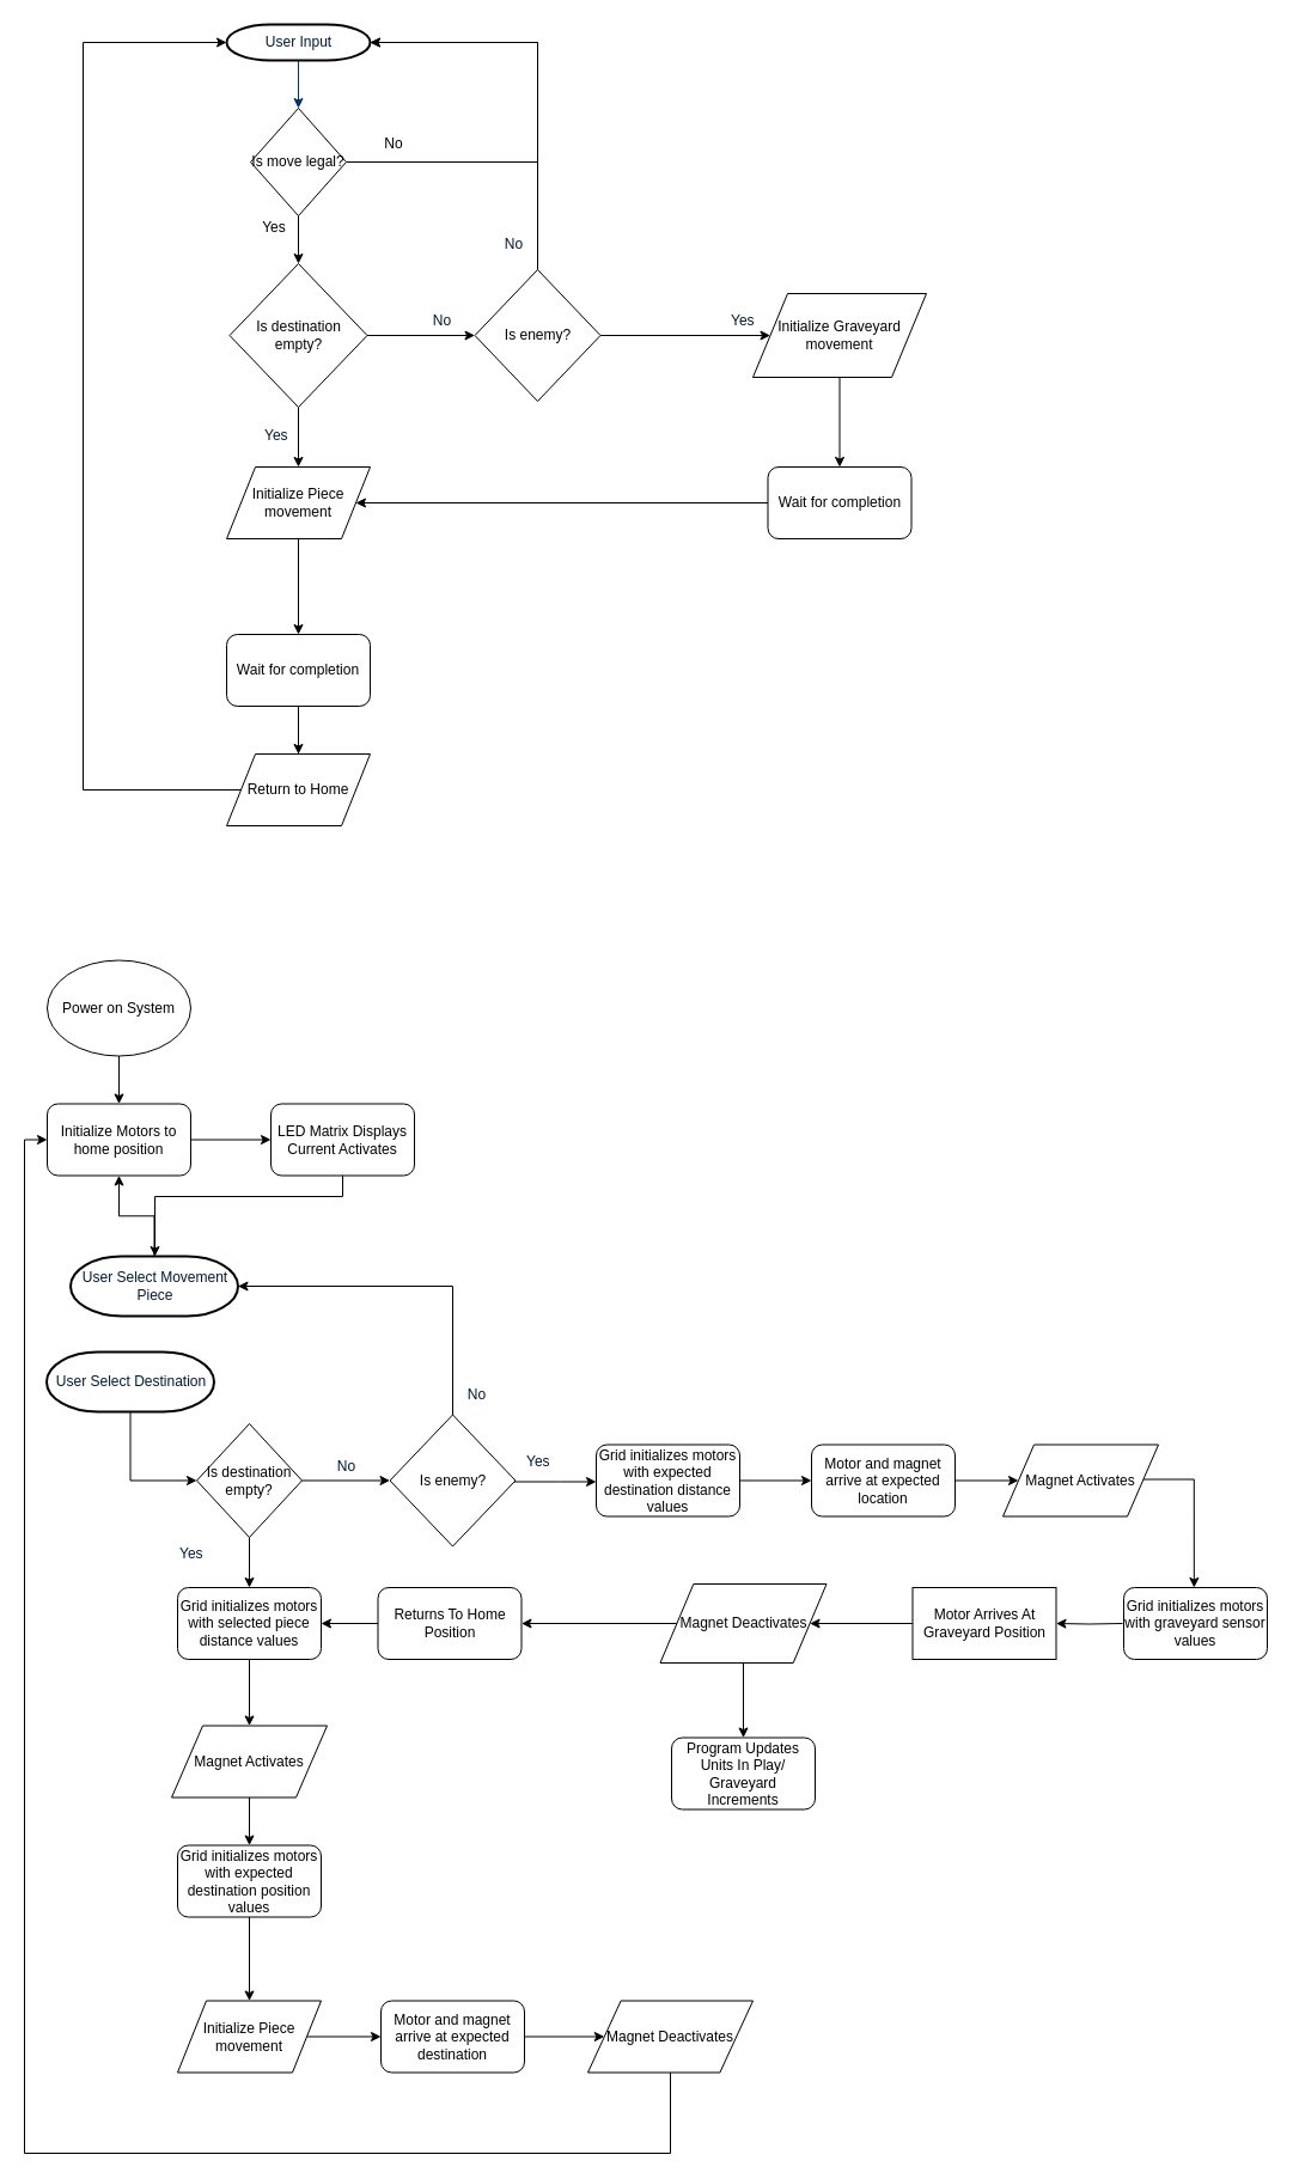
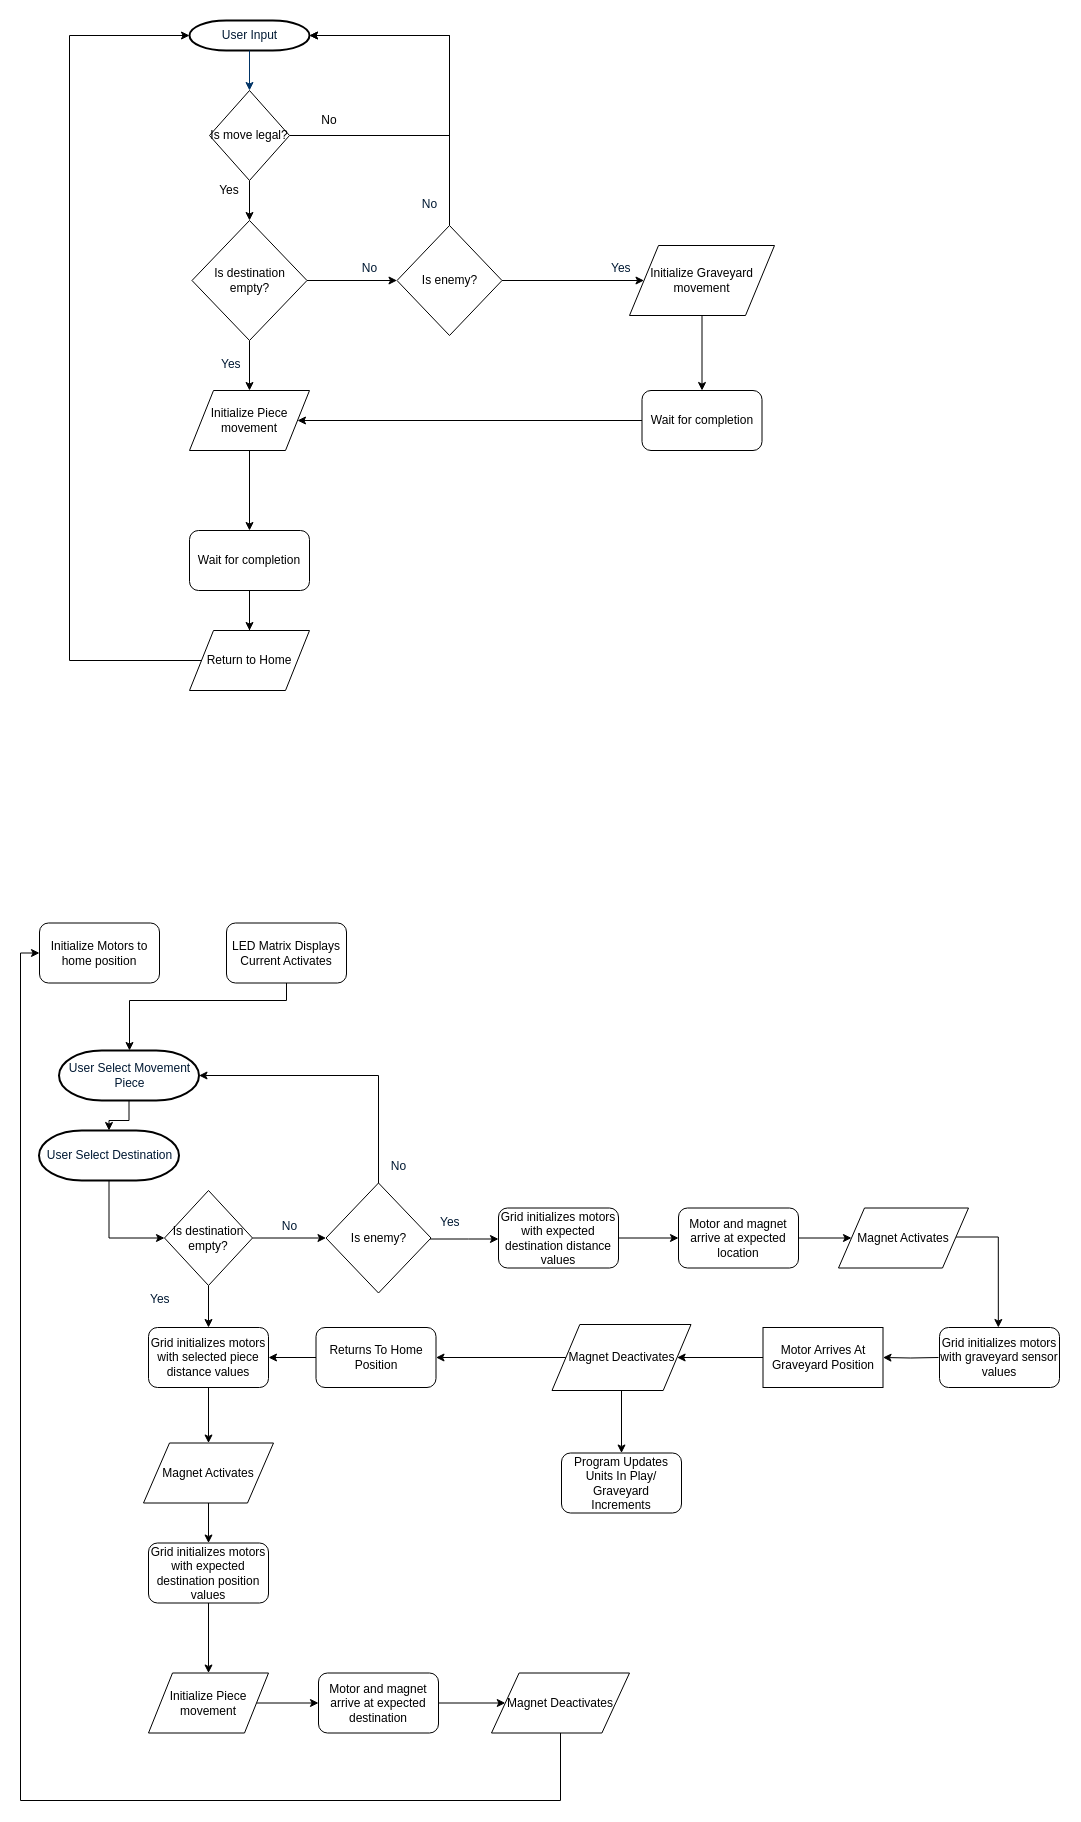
  <mxCell id="0" />
  <mxCell id="1" parent="0" />
  <mxCell id="2" value="User Input" style="shape=mxgraph.flowchart.terminator;fillColor=#FFFFFF;strokeColor=#000000;strokeWidth=2;gradientColor=none;gradientDirection=north;fontColor=#001933;fontStyle=0;html=1;" parent="1" vertex="1"><mxGeometry x="189" y="20" width="120" height="30" as="geometry" /></mxCell>
  <mxCell id="3" style="fontColor=#001933;fontStyle=1;strokeColor=#003366;strokeWidth=1;html=1;" parent="1" source="2" edge="1"><mxGeometry relative="1" as="geometry"><mxPoint x="249" y="90" as="targetPoint" /></mxGeometry></mxCell>
  <mxCell id="4" value="No" style="text;fontColor=#001933;fontStyle=0;html=1;strokeColor=none;gradientColor=none;fillColor=none;strokeWidth=2;align=center;" parent="1" vertex="1"><mxGeometry x="409" y="190" width="40" height="26" as="geometry" /></mxCell>
  <mxCell id="5" value="Yes" style="text;fontColor=#001933;fontStyle=0;html=1;strokeColor=none;gradientColor=none;fillColor=none;strokeWidth=2;" parent="1" vertex="1"><mxGeometry x="609" y="254" width="40" height="26" as="geometry" /></mxCell>
  <mxCell id="6" value="" style="edgeStyle=orthogonalEdgeStyle;rounded=0;orthogonalLoop=1;jettySize=auto;html=1;entryX=1;entryY=0.5;entryDx=0;entryDy=0;entryPerimeter=0;" parent="1" source="8" target="2" edge="1"><mxGeometry relative="1" as="geometry"><mxPoint x="379" y="40" as="targetPoint" /><Array as="points"><mxPoint x="449" y="135" /><mxPoint x="449" y="35" /></Array></mxGeometry></mxCell>
  <mxCell id="7" value="" style="edgeStyle=orthogonalEdgeStyle;rounded=0;orthogonalLoop=1;jettySize=auto;html=1;" parent="1" source="8" target="13" edge="1"><mxGeometry relative="1" as="geometry" /></mxCell>
  <mxCell id="8" value="Is move legal?" style="rhombus;whiteSpace=wrap;html=1;" parent="1" vertex="1"><mxGeometry x="209" y="90" width="80" height="90" as="geometry" /></mxCell>
  <mxCell id="9" value="No" style="text;html=1;strokeColor=none;fillColor=none;align=center;verticalAlign=middle;whiteSpace=wrap;rounded=0;" parent="1" vertex="1"><mxGeometry x="309" y="110" width="40" height="20" as="geometry" /></mxCell>
  <mxCell id="10" value="Yes" style="text;html=1;strokeColor=none;fillColor=none;align=center;verticalAlign=middle;whiteSpace=wrap;rounded=0;" parent="1" vertex="1"><mxGeometry x="209" y="180" width="40" height="20" as="geometry" /></mxCell>
  <mxCell id="11" value="" style="edgeStyle=orthogonalEdgeStyle;rounded=0;orthogonalLoop=1;jettySize=auto;html=1;" parent="1" source="13" target="15" edge="1"><mxGeometry relative="1" as="geometry" /></mxCell>
  <mxCell id="12" value="" style="edgeStyle=orthogonalEdgeStyle;rounded=0;orthogonalLoop=1;jettySize=auto;html=1;entryX=0;entryY=0.5;entryDx=0;entryDy=0;" parent="1" source="13" target="19" edge="1"><mxGeometry relative="1" as="geometry"><mxPoint x="386.5" y="280" as="targetPoint" /></mxGeometry></mxCell>
  <mxCell id="13" value="&lt;font style=&quot;font-size: 12px&quot;&gt;Is destination empty?&lt;/font&gt;" style="rhombus;whiteSpace=wrap;html=1;" parent="1" vertex="1"><mxGeometry x="191.5" y="220" width="115" height="120" as="geometry" /></mxCell>
  <mxCell id="14" value="" style="edgeStyle=orthogonalEdgeStyle;rounded=0;orthogonalLoop=1;jettySize=auto;html=1;" parent="1" source="15" target="27" edge="1"><mxGeometry relative="1" as="geometry" /></mxCell>
  <mxCell id="15" value="Initialize Piece movement" style="shape=parallelogram;perimeter=parallelogramPerimeter;whiteSpace=wrap;html=1;" parent="1" vertex="1"><mxGeometry x="189" y="390" width="120" height="60" as="geometry" /></mxCell>
  <mxCell id="16" value="" style="edgeStyle=orthogonalEdgeStyle;rounded=0;orthogonalLoop=1;jettySize=auto;html=1;" parent="1" source="17" target="24" edge="1"><mxGeometry relative="1" as="geometry" /></mxCell>
  <mxCell id="17" value="Initialize Graveyard movement" style="shape=parallelogram;perimeter=parallelogramPerimeter;whiteSpace=wrap;html=1;" parent="1" vertex="1"><mxGeometry x="629" y="245" width="145" height="70" as="geometry" /></mxCell>
  <mxCell id="18" value="" style="edgeStyle=orthogonalEdgeStyle;rounded=0;orthogonalLoop=1;jettySize=auto;html=1;entryX=0;entryY=0.5;entryDx=0;entryDy=0;" parent="1" source="19" target="17" edge="1"><mxGeometry relative="1" as="geometry"><mxPoint x="581.5" y="280" as="targetPoint" /></mxGeometry></mxCell>
  <mxCell id="19" value="Is enemy?" style="rhombus;whiteSpace=wrap;html=1;" parent="1" vertex="1"><mxGeometry x="396.5" y="225" width="105" height="110" as="geometry" /></mxCell>
  <mxCell id="20" value="No" style="text;fontColor=#001933;fontStyle=0;html=1;strokeColor=none;gradientColor=none;fillColor=none;strokeWidth=2;align=center;" parent="1" vertex="1"><mxGeometry x="349" y="254" width="40" height="26" as="geometry" /></mxCell>
  <mxCell id="21" value="" style="edgeStyle=orthogonalEdgeStyle;rounded=0;orthogonalLoop=1;jettySize=auto;html=1;exitX=0.5;exitY=0;exitDx=0;exitDy=0;" parent="1" source="19" target="2" edge="1"><mxGeometry relative="1" as="geometry"><mxPoint x="449" y="30" as="sourcePoint" /><Array as="points"><mxPoint x="449" y="35" /></Array></mxGeometry></mxCell>
  <mxCell id="22" value="Yes" style="text;fontColor=#001933;fontStyle=0;html=1;strokeColor=none;gradientColor=none;fillColor=none;strokeWidth=2;" parent="1" vertex="1"><mxGeometry x="219" y="350" width="40" height="26" as="geometry" /></mxCell>
  <mxCell id="23" value="" style="edgeStyle=orthogonalEdgeStyle;rounded=0;orthogonalLoop=1;jettySize=auto;html=1;entryX=1;entryY=0.5;entryDx=0;entryDy=0;" parent="1" source="24" target="15" edge="1"><mxGeometry relative="1" as="geometry"><mxPoint x="561.5" y="420" as="targetPoint" /></mxGeometry></mxCell>
  <mxCell id="24" value="Wait for completion" style="rounded=1;whiteSpace=wrap;html=1;" parent="1" vertex="1"><mxGeometry x="641.5" y="390" width="120" height="60" as="geometry" /></mxCell>
  <mxCell id="25" value="" style="edgeStyle=orthogonalEdgeStyle;rounded=0;orthogonalLoop=1;jettySize=auto;html=1;entryX=0;entryY=0.5;entryDx=0;entryDy=0;entryPerimeter=0;" parent="1" source="27" target="2" edge="1"><mxGeometry relative="1" as="geometry"><mxPoint x="69" y="30" as="targetPoint" /><Array as="points"><mxPoint x="249" y="660" /><mxPoint x="69" y="660" /><mxPoint x="69" y="35" /></Array></mxGeometry></mxCell>
  <mxCell id="26" value="" style="edgeStyle=orthogonalEdgeStyle;rounded=0;orthogonalLoop=1;jettySize=auto;html=1;" parent="1" source="27" target="28" edge="1"><mxGeometry relative="1" as="geometry" /></mxCell>
  <mxCell id="27" value="Wait for completion" style="rounded=1;whiteSpace=wrap;html=1;" parent="1" vertex="1"><mxGeometry x="189" y="530" width="120" height="60" as="geometry" /></mxCell>
  <mxCell id="28" value="Return to Home" style="shape=parallelogram;perimeter=parallelogramPerimeter;whiteSpace=wrap;html=1;" parent="1" vertex="1"><mxGeometry x="189" y="630" width="120" height="60" as="geometry" /></mxCell>
  <mxCell id="29" value="" style="edgeStyle=orthogonalEdgeStyle;rounded=0;orthogonalLoop=1;jettySize=auto;html=1;entryX=0;entryY=0.5;entryDx=0;entryDy=0;entryPerimeter=0;" parent="1" edge="1"><mxGeometry relative="1" as="geometry"><mxPoint x="189" y="1016" as="targetPoint" /><Array as="points"><mxPoint x="249" y="1641" /><mxPoint x="69" y="1641" /><mxPoint x="69" y="1016" /></Array></mxGeometry></mxCell>
- <mxCell id="30" value="" style="edgeStyle=orthogonalEdgeStyle;rounded=0;orthogonalLoop=1;jettySize=auto;html=1;" parent="1" source="31" target="33" edge="1"><mxGeometry relative="1" as="geometry" /></mxCell>
- <mxCell id="31" value="Power on System" style="ellipse;whiteSpace=wrap;html=1;" parent="1" vertex="1"><mxGeometry x="39" y="802.5" width="120" height="80" as="geometry" /></mxCell>
- <mxCell id="32" value="" style="edgeStyle=orthogonalEdgeStyle;rounded=0;orthogonalLoop=1;jettySize=auto;html=1;" edge="1" parent="1" source="33" target="75"><mxGeometry relative="1" as="geometry" /></mxCell>
  <mxCell id="33" value="Initialize Motors to home position" style="rounded=1;whiteSpace=wrap;html=1;" parent="1" vertex="1"><mxGeometry x="39" y="922.5" width="120" height="60" as="geometry" /></mxCell>
- <mxCell id="34" value="" style="edgeStyle=orthogonalEdgeStyle;rounded=0;orthogonalLoop=1;jettySize=auto;html=1;" parent="1" source="35" target="33" edge="1"><mxGeometry relative="1" as="geometry" /></mxCell>
+ <mxCell id="34" value="" style="edgeStyle=orthogonalEdgeStyle;rounded=0;orthogonalLoop=1;jettySize=auto;html=1;" parent="1" source="35" target="37" edge="1"><mxGeometry relative="1" as="geometry" /></mxCell>
  <mxCell id="35" value="User Select Movement &lt;br&gt;Piece" style="shape=mxgraph.flowchart.terminator;fillColor=#FFFFFF;strokeColor=#000000;strokeWidth=2;gradientColor=none;gradientDirection=north;fontColor=#001933;fontStyle=0;html=1;" parent="1" vertex="1"><mxGeometry x="58.5" y="1050" width="140" height="50" as="geometry" /></mxCell>
  <mxCell id="36" value="" style="edgeStyle=orthogonalEdgeStyle;rounded=0;orthogonalLoop=1;jettySize=auto;html=1;entryX=0;entryY=0.5;entryDx=0;entryDy=0;" parent="1" source="37" target="40" edge="1"><mxGeometry relative="1" as="geometry"><mxPoint x="128.5" y="1270" as="targetPoint" /></mxGeometry></mxCell>
  <mxCell id="37" value="User Select Destination" style="shape=mxgraph.flowchart.terminator;fillColor=#FFFFFF;strokeColor=#000000;strokeWidth=2;gradientColor=none;gradientDirection=north;fontColor=#001933;fontStyle=0;html=1;" parent="1" vertex="1"><mxGeometry x="38.5" y="1130" width="140" height="50" as="geometry" /></mxCell>
  <mxCell id="38" value="" style="edgeStyle=orthogonalEdgeStyle;rounded=0;orthogonalLoop=1;jettySize=auto;html=1;entryX=0;entryY=0.5;entryDx=0;entryDy=0;entryPerimeter=0;" parent="1" source="40" target="43" edge="1"><mxGeometry relative="1" as="geometry"><mxPoint x="356" y="1237.5" as="targetPoint" /></mxGeometry></mxCell>
  <mxCell id="39" value="" style="edgeStyle=orthogonalEdgeStyle;rounded=0;orthogonalLoop=1;jettySize=auto;html=1;" parent="1" source="40" target="53" edge="1"><mxGeometry relative="1" as="geometry" /></mxCell>
  <mxCell id="40" value="&lt;font style=&quot;font-size: 12px&quot;&gt;Is destination empty?&lt;/font&gt;" style="rhombus;whiteSpace=wrap;html=1;" parent="1" vertex="1"><mxGeometry x="164" y="1190" width="88" height="95" as="geometry" /></mxCell>
  <mxCell id="41" value="" style="edgeStyle=orthogonalEdgeStyle;rounded=0;orthogonalLoop=1;jettySize=auto;html=1;" parent="1" source="43" target="46" edge="1"><mxGeometry relative="1" as="geometry"><Array as="points"><mxPoint x="468" y="1238.5" /><mxPoint x="468" y="1238.5" /></Array></mxGeometry></mxCell>
  <mxCell id="42" value="" style="edgeStyle=orthogonalEdgeStyle;rounded=0;orthogonalLoop=1;jettySize=auto;html=1;entryX=1;entryY=0.5;entryDx=0;entryDy=0;entryPerimeter=0;" edge="1" parent="1" source="43" target="35"><mxGeometry relative="1" as="geometry"><mxPoint x="378" y="1102.5" as="targetPoint" /><Array as="points"><mxPoint x="378" y="1075" /></Array></mxGeometry></mxCell>
  <mxCell id="43" value="Is enemy?" style="rhombus;whiteSpace=wrap;html=1;" parent="1" vertex="1"><mxGeometry x="325.5" y="1182.5" width="105" height="110" as="geometry" /></mxCell>
  <mxCell id="44" value="No" style="text;fontColor=#001933;fontStyle=0;html=1;strokeColor=none;gradientColor=none;fillColor=none;strokeWidth=2;align=center;" parent="1" vertex="1"><mxGeometry x="269" y="1211.5" width="40" height="26" as="geometry" /></mxCell>
  <mxCell id="45" value="" style="edgeStyle=orthogonalEdgeStyle;rounded=0;orthogonalLoop=1;jettySize=auto;html=1;" parent="1" source="46" target="61" edge="1"><mxGeometry relative="1" as="geometry" /></mxCell>
  <mxCell id="46" value="Grid initializes motors with expected destination distance&lt;br&gt;values" style="rounded=1;whiteSpace=wrap;html=1;" parent="1" vertex="1"><mxGeometry x="498" y="1207.5" width="120" height="60" as="geometry" /></mxCell>
  <mxCell id="47" value="" style="edgeStyle=orthogonalEdgeStyle;rounded=0;orthogonalLoop=1;jettySize=auto;html=1;" parent="1" source="48" target="57" edge="1"><mxGeometry relative="1" as="geometry" /></mxCell>
  <mxCell id="48" value="Initialize Piece movement" style="shape=parallelogram;perimeter=parallelogramPerimeter;whiteSpace=wrap;html=1;" parent="1" vertex="1"><mxGeometry x="148" y="1672.5" width="120" height="60" as="geometry" /></mxCell>
  <mxCell id="49" value="Yes" style="text;fontColor=#001933;fontStyle=0;html=1;strokeColor=none;gradientColor=none;fillColor=none;strokeWidth=2;" parent="1" vertex="1"><mxGeometry x="148" y="1285" width="40" height="26" as="geometry" /></mxCell>
  <mxCell id="50" value="" style="edgeStyle=orthogonalEdgeStyle;rounded=0;orthogonalLoop=1;jettySize=auto;html=1;" parent="1" source="51" target="48" edge="1"><mxGeometry relative="1" as="geometry" /></mxCell>
  <mxCell id="51" value="Grid initializes motors with expected destination position&lt;br&gt;values" style="rounded=1;whiteSpace=wrap;html=1;" parent="1" vertex="1"><mxGeometry x="148" y="1542.5" width="120" height="60" as="geometry" /></mxCell>
  <mxCell id="52" value="" style="edgeStyle=orthogonalEdgeStyle;rounded=0;orthogonalLoop=1;jettySize=auto;html=1;" parent="1" source="53" target="55" edge="1"><mxGeometry relative="1" as="geometry" /></mxCell>
  <mxCell id="53" value="Grid initializes motors with selected piece distance values" style="rounded=1;whiteSpace=wrap;html=1;" parent="1" vertex="1"><mxGeometry x="148" y="1327" width="120" height="60" as="geometry" /></mxCell>
  <mxCell id="54" value="" style="edgeStyle=orthogonalEdgeStyle;rounded=0;orthogonalLoop=1;jettySize=auto;html=1;" parent="1" source="55" target="51" edge="1"><mxGeometry relative="1" as="geometry" /></mxCell>
  <mxCell id="55" value="Magnet Activates" style="shape=parallelogram;perimeter=parallelogramPerimeter;whiteSpace=wrap;html=1;" parent="1" vertex="1"><mxGeometry x="143" y="1442.5" width="130" height="60" as="geometry" /></mxCell>
  <mxCell id="56" value="" style="edgeStyle=orthogonalEdgeStyle;rounded=0;orthogonalLoop=1;jettySize=auto;html=1;" parent="1" source="57" target="59" edge="1"><mxGeometry relative="1" as="geometry" /></mxCell>
  <mxCell id="57" value="Motor and magnet arrive at expected destination" style="rounded=1;whiteSpace=wrap;html=1;" parent="1" vertex="1"><mxGeometry x="318" y="1672.5" width="120" height="60" as="geometry" /></mxCell>
  <mxCell id="58" value="" style="edgeStyle=orthogonalEdgeStyle;rounded=0;orthogonalLoop=1;jettySize=auto;html=1;entryX=0;entryY=0.5;entryDx=0;entryDy=0;" parent="1" source="59" target="33" edge="1"><mxGeometry relative="1" as="geometry"><mxPoint x="819" y="1703" as="targetPoint" /><Array as="points"><mxPoint x="560" y="1800" /><mxPoint x="20" y="1800" /><mxPoint x="20" y="952" /></Array></mxGeometry></mxCell>
  <mxCell id="59" value="Magnet Deactivates" style="shape=parallelogram;perimeter=parallelogramPerimeter;whiteSpace=wrap;html=1;" parent="1" vertex="1"><mxGeometry x="491" y="1672.5" width="138" height="60" as="geometry" /></mxCell>
  <mxCell id="60" value="" style="edgeStyle=orthogonalEdgeStyle;rounded=0;orthogonalLoop=1;jettySize=auto;html=1;" parent="1" source="61" target="63" edge="1"><mxGeometry relative="1" as="geometry" /></mxCell>
  <mxCell id="61" value="Motor and magnet arrive at expected location" style="rounded=1;whiteSpace=wrap;html=1;" parent="1" vertex="1"><mxGeometry x="678" y="1207.5" width="120" height="60" as="geometry" /></mxCell>
  <mxCell id="62" value="" style="edgeStyle=orthogonalEdgeStyle;rounded=0;orthogonalLoop=1;jettySize=auto;html=1;" parent="1" source="63" edge="1"><mxGeometry relative="1" as="geometry"><mxPoint x="997.833" y="1327" as="targetPoint" /><Array as="points"><mxPoint x="998" y="1236.5" /></Array></mxGeometry></mxCell>
  <mxCell id="63" value="Magnet Activates" style="shape=parallelogram;perimeter=parallelogramPerimeter;whiteSpace=wrap;html=1;" parent="1" vertex="1"><mxGeometry x="838" y="1207.5" width="130" height="60" as="geometry" /></mxCell>
  <mxCell id="64" value="" style="edgeStyle=orthogonalEdgeStyle;rounded=0;orthogonalLoop=1;jettySize=auto;html=1;" parent="1" target="67" edge="1"><mxGeometry relative="1" as="geometry"><mxPoint x="938" y="1357" as="sourcePoint" /></mxGeometry></mxCell>
  <mxCell id="65" value="Grid initializes motors with graveyard sensor values" style="rounded=1;whiteSpace=wrap;html=1;" parent="1" vertex="1"><mxGeometry x="939" y="1327" width="120" height="60" as="geometry" /></mxCell>
  <mxCell id="66" value="" style="edgeStyle=orthogonalEdgeStyle;rounded=0;orthogonalLoop=1;jettySize=auto;html=1;" parent="1" source="67" target="70" edge="1"><mxGeometry relative="1" as="geometry" /></mxCell>
  <mxCell id="67" value="Motor Arrives At Graveyard Position" style="whiteSpace=wrap;html=1;rounded=0;" parent="1" vertex="1"><mxGeometry x="762.5" y="1327" width="120" height="60" as="geometry" /></mxCell>
  <mxCell id="68" value="" style="edgeStyle=orthogonalEdgeStyle;rounded=0;orthogonalLoop=1;jettySize=auto;html=1;" parent="1" source="70" target="71" edge="1"><mxGeometry relative="1" as="geometry" /></mxCell>
  <mxCell id="69" value="" style="edgeStyle=orthogonalEdgeStyle;rounded=0;orthogonalLoop=1;jettySize=auto;html=1;" parent="1" source="70" target="73" edge="1"><mxGeometry relative="1" as="geometry" /></mxCell>
  <mxCell id="70" value="Magnet Deactivates" style="shape=parallelogram;perimeter=parallelogramPerimeter;whiteSpace=wrap;html=1;" parent="1" vertex="1"><mxGeometry x="551.5" y="1324" width="139" height="66" as="geometry" /></mxCell>
  <mxCell id="71" value="Program Updates&lt;br&gt;Units In Play/ Graveyard Increments" style="rounded=1;whiteSpace=wrap;html=1;" parent="1" vertex="1"><mxGeometry x="561" y="1452.5" width="120" height="60" as="geometry" /></mxCell>
  <mxCell id="72" value="" style="edgeStyle=orthogonalEdgeStyle;rounded=0;orthogonalLoop=1;jettySize=auto;html=1;entryX=1;entryY=0.5;entryDx=0;entryDy=0;" parent="1" source="73" target="53" edge="1"><mxGeometry relative="1" as="geometry"><mxPoint x="298" y="1357" as="targetPoint" /></mxGeometry></mxCell>
  <mxCell id="73" value="Returns To Home Position" style="rounded=1;whiteSpace=wrap;html=1;" parent="1" vertex="1"><mxGeometry x="315.5" y="1327" width="120" height="60" as="geometry" /></mxCell>
  <mxCell id="74" value="" style="edgeStyle=orthogonalEdgeStyle;rounded=0;orthogonalLoop=1;jettySize=auto;html=1;" edge="1" parent="1" source="75" target="35"><mxGeometry relative="1" as="geometry"><mxPoint x="286" y="1062.5" as="targetPoint" /><Array as="points"><mxPoint x="286" y="1000" /><mxPoint x="129" y="1000" /></Array></mxGeometry></mxCell>
  <mxCell id="75" value="LED Matrix Displays Current Activates" style="rounded=1;whiteSpace=wrap;html=1;" vertex="1" parent="1"><mxGeometry x="226" y="922.5" width="120" height="60" as="geometry" /></mxCell>
  <mxCell id="76" value="Yes" style="text;fontColor=#001933;fontStyle=0;html=1;strokeColor=none;gradientColor=none;fillColor=none;strokeWidth=2;" vertex="1" parent="1"><mxGeometry x="438" y="1207.5" width="40" height="26" as="geometry" /></mxCell>
  <mxCell id="77" value="No" style="text;fontColor=#001933;fontStyle=0;html=1;strokeColor=none;gradientColor=none;fillColor=none;strokeWidth=2;align=center;" vertex="1" parent="1"><mxGeometry x="378" y="1152" width="40" height="26" as="geometry" /></mxCell>
